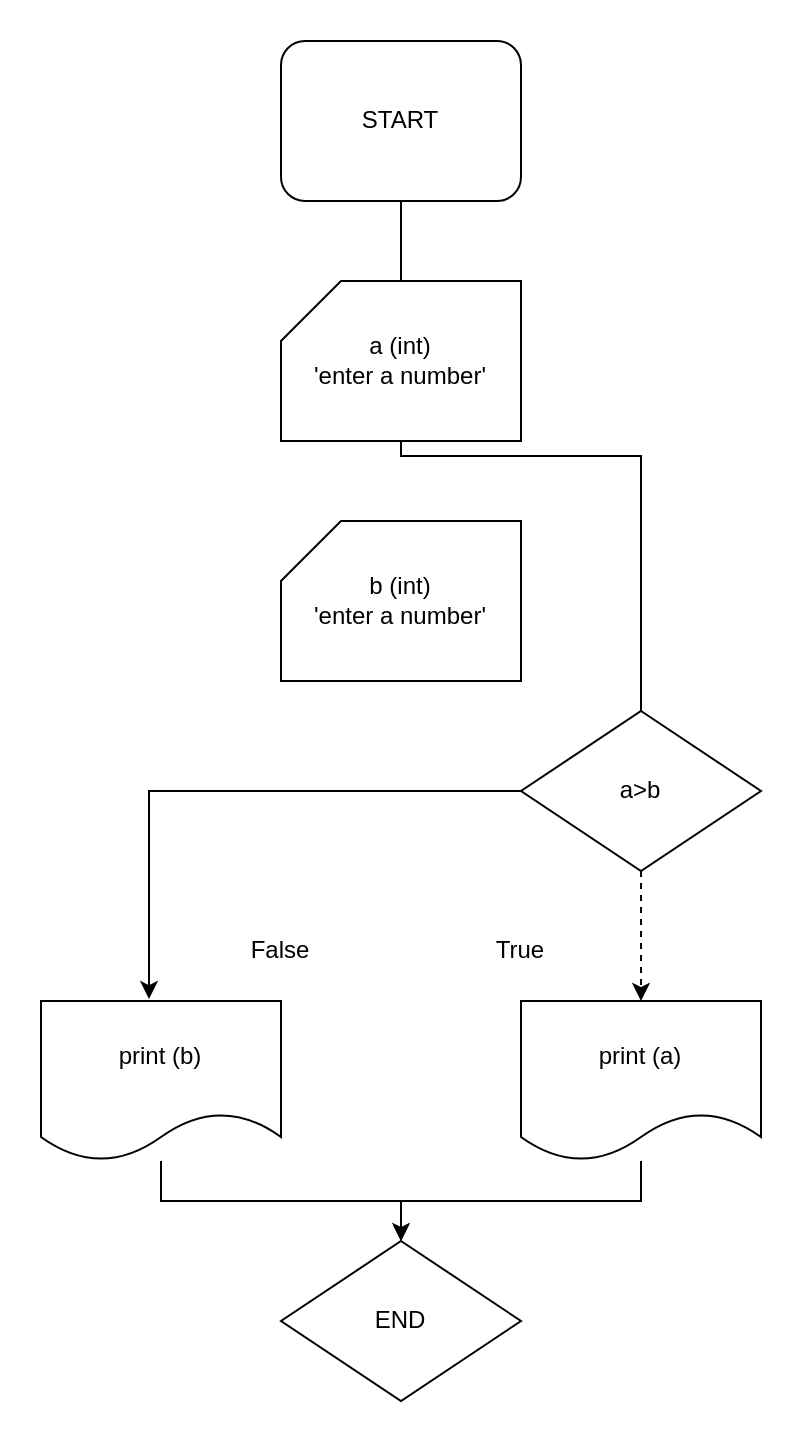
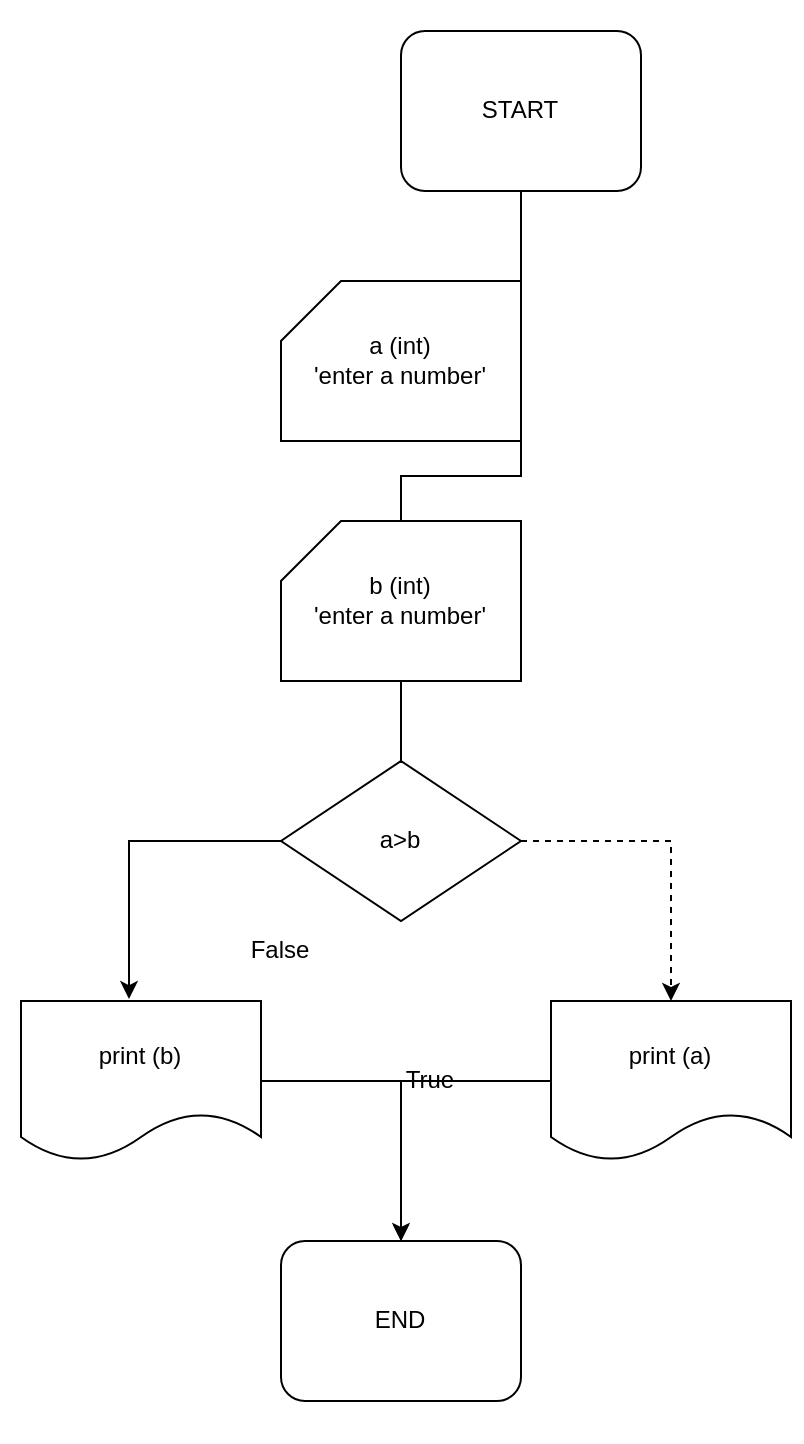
  <mxCell id="0" />
  <mxCell id="1" parent="0" />
  <mxCell id="2" style="edgeStyle=orthogonalEdgeStyle;rounded=0;orthogonalLoop=1;jettySize=auto;html=1;entryX=0.5;entryY=0;entryDx=0;entryDy=0;" edge="1" parent="1" source="12" target="8"><mxGeometry relative="1" as="geometry" /></mxCell>
  <mxCell id="3" style="edgeStyle=orthogonalEdgeStyle;rounded=0;orthogonalLoop=1;jettySize=auto;html=1;entryX=0.5;entryY=0;entryDx=0;entryDy=0;endArrow=open;" edge="1" parent="1" source="13" target="8"><mxGeometry relative="1" as="geometry" /></mxCell>
  <mxCell id="4" style="edgeStyle=orthogonalEdgeStyle;rounded=0;orthogonalLoop=1;jettySize=auto;html=1;entryX=0.45;entryY=-0.012;entryDx=0;entryDy=0;entryPerimeter=0;" edge="1" parent="1" source="11" target="13"><mxGeometry relative="1" as="geometry" /></mxCell>
  <mxCell id="5" style="edgeStyle=orthogonalEdgeStyle;rounded=0;orthogonalLoop=1;jettySize=auto;html=1;entryX=0.5;entryY=0;entryDx=0;entryDy=0;dashed=1;" edge="1" parent="1" source="11" target="12"><mxGeometry relative="1" as="geometry" /></mxCell>
  <mxCell id="6" style="edgeStyle=orthogonalEdgeStyle;rounded=0;orthogonalLoop=1;jettySize=auto;html=1;exitX=0.5;exitY=1;exitDx=0;exitDy=0;endArrow=none;" edge="1" parent="1" source="7" target="11"><mxGeometry relative="1" as="geometry" /></mxCell>
- <mxCell id="7" value="START" style="rounded=1;whiteSpace=wrap;html=1;" vertex="1" parent="1"><mxGeometry x="140" y="20" width="120" height="80" as="geometry" /></mxCell>
- <mxCell id="8" value="END" style="rhombus;whiteSpace=wrap;html=1;" vertex="1" parent="1"><mxGeometry x="140" y="620" width="120" height="80" as="geometry" /></mxCell>
+ <mxCell id="7" value="START" style="rounded=1;whiteSpace=wrap;html=1;" vertex="1" parent="1"><mxGeometry x="200" y="15" width="120" height="80" as="geometry" /></mxCell>
+ <mxCell id="8" value="END" style="rounded=1;whiteSpace=wrap;html=1;" vertex="1" parent="1"><mxGeometry x="140" y="620" width="120" height="80" as="geometry" /></mxCell>
  <mxCell id="9" value="a (int)&lt;div&gt;'enter a number'&lt;/div&gt;" style="shape=card;whiteSpace=wrap;html=1;" vertex="1" parent="1"><mxGeometry x="140" y="140" width="120" height="80" as="geometry" /></mxCell>
  <mxCell id="10" value="b (int)&lt;div&gt;'enter a number'&lt;/div&gt;" style="shape=card;whiteSpace=wrap;html=1;" vertex="1" parent="1"><mxGeometry x="140" y="260" width="120" height="80" as="geometry" /></mxCell>
- <mxCell id="11" value="a&amp;gt;b" style="rhombus;whiteSpace=wrap;html=1;" vertex="1" parent="1"><mxGeometry x="260" y="355" width="120" height="80" as="geometry" /></mxCell>
- <mxCell id="12" value="print (a)" style="shape=document;whiteSpace=wrap;html=1;boundedLbl=1;" vertex="1" parent="1"><mxGeometry x="260" y="500" width="120" height="80" as="geometry" /></mxCell>
- <mxCell id="13" value="print (b)" style="shape=document;whiteSpace=wrap;html=1;boundedLbl=1;" vertex="1" parent="1"><mxGeometry x="20" y="500" width="120" height="80" as="geometry" /></mxCell>
+ <mxCell id="11" value="a&amp;gt;b" style="rhombus;whiteSpace=wrap;html=1;" vertex="1" parent="1"><mxGeometry x="140" y="380" width="120" height="80" as="geometry" /></mxCell>
+ <mxCell id="12" value="print (a)" style="shape=document;whiteSpace=wrap;html=1;boundedLbl=1;" vertex="1" parent="1"><mxGeometry x="275" y="500" width="120" height="80" as="geometry" /></mxCell>
+ <mxCell id="13" value="print (b)" style="shape=document;whiteSpace=wrap;html=1;boundedLbl=1;" vertex="1" parent="1"><mxGeometry x="10" y="500" width="120" height="80" as="geometry" /></mxCell>
  <mxCell id="14" value="False" style="text;html=1;align=center;verticalAlign=middle;whiteSpace=wrap;rounded=0;" vertex="1" parent="1"><mxGeometry x="110" y="460" width="60" height="30" as="geometry" /></mxCell>
- <mxCell id="15" value="True" style="text;html=1;align=center;verticalAlign=middle;whiteSpace=wrap;rounded=0;" vertex="1" parent="1"><mxGeometry x="230" y="460" width="60" height="30" as="geometry" /></mxCell>
+ <mxCell id="15" value="True" style="text;html=1;align=center;verticalAlign=middle;whiteSpace=wrap;rounded=0;" vertex="1" parent="1"><mxGeometry x="185" y="525" width="60" height="30" as="geometry" /></mxCell>
